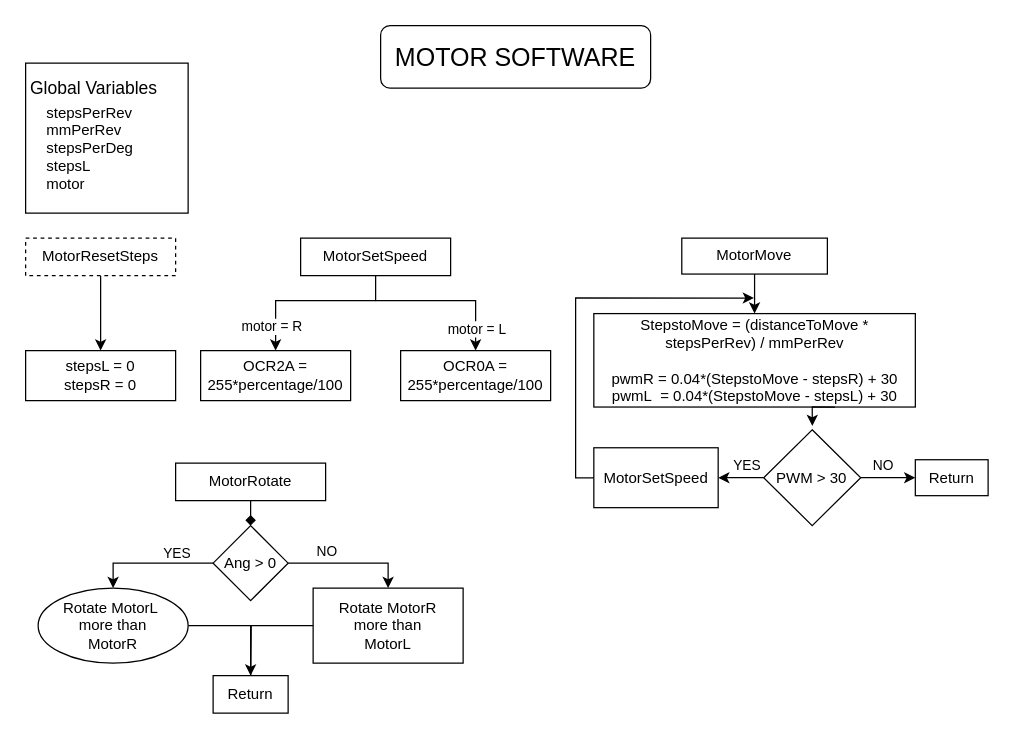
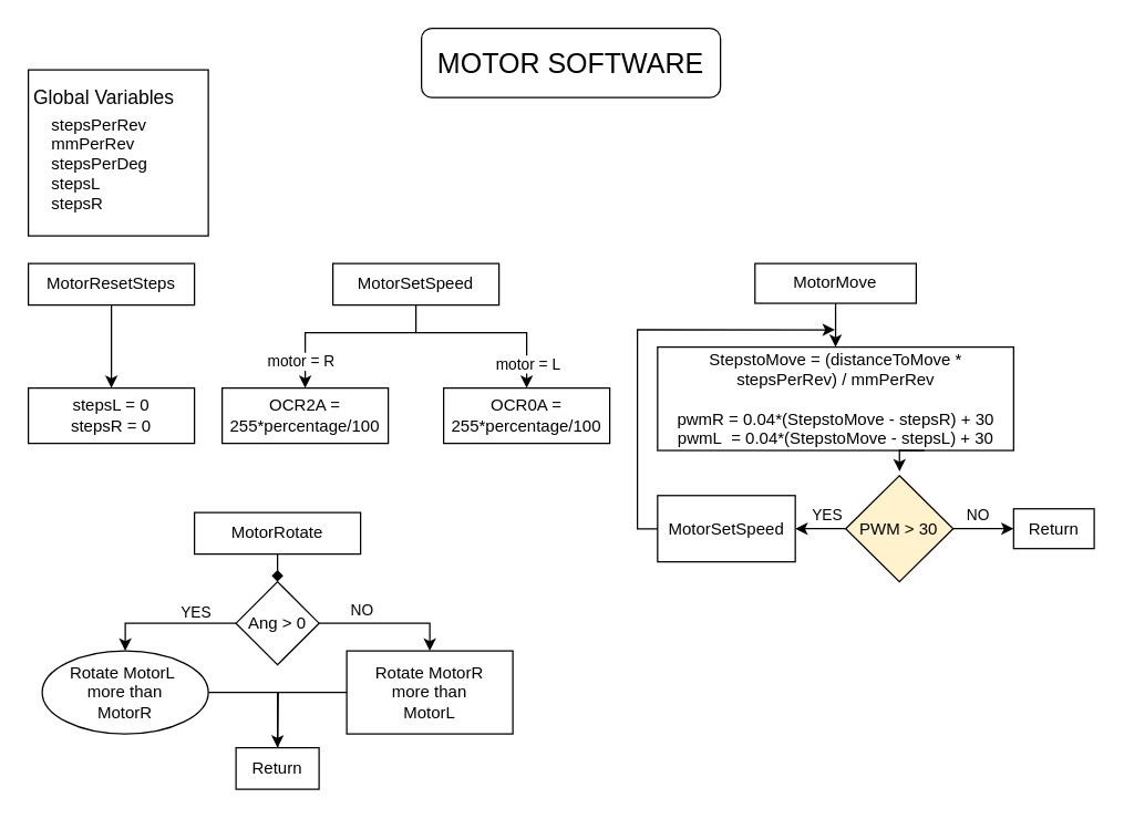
  <mxCell id="0" />
  <mxCell id="1" parent="0" />
  <mxCell id="2" value="" style="group" vertex="1" connectable="0" parent="1"><mxGeometry x="20" y="50" width="130" height="120" as="geometry" /></mxCell>
  <mxCell id="3" value="" style="rounded=0;whiteSpace=wrap;html=1;" vertex="1" parent="2"><mxGeometry width="130" height="120" as="geometry" /></mxCell>
  <mxCell id="4" value="&lt;font style=&quot;font-size: 14px;&quot;&gt;Global Variables&lt;/font&gt;" style="text;html=1;align=left;verticalAlign=middle;whiteSpace=wrap;rounded=0;" vertex="1" parent="2"><mxGeometry x="2.321" width="116.071" height="39.996" as="geometry" /></mxCell>
- <mxCell id="5" value="stepsPerRev&lt;div&gt;mmPerRev&lt;/div&gt;&lt;div&gt;stepsPerDeg&lt;/div&gt;&lt;div&gt;stepsL&lt;/div&gt;&lt;div&gt;motor&lt;/div&gt;" style="text;html=1;align=left;verticalAlign=middle;whiteSpace=wrap;rounded=0;" vertex="1" parent="2"><mxGeometry x="14.929" y="28.333" width="116.071" height="80" as="geometry" /></mxCell>
+ <mxCell id="5" value="stepsPerRev&lt;div&gt;mmPerRev&lt;/div&gt;&lt;div&gt;stepsPerDeg&lt;/div&gt;&lt;div&gt;stepsL&lt;/div&gt;&lt;div&gt;stepsR&lt;/div&gt;" style="text;html=1;align=left;verticalAlign=middle;whiteSpace=wrap;rounded=0;" vertex="1" parent="2"><mxGeometry x="14.929" y="28.333" width="116.071" height="80" as="geometry" /></mxCell>
  <mxCell id="6" value="&lt;font style=&quot;font-size: 20px;&quot;&gt;MOTOR SOFTWARE&lt;/font&gt;" style="whiteSpace=wrap;html=1;rounded=1;" vertex="1" parent="1"><mxGeometry x="304" y="20" width="216" height="50" as="geometry" /></mxCell>
  <mxCell id="7" value="" style="group" vertex="1" connectable="0" parent="1"><mxGeometry x="20" y="190" width="120" height="130" as="geometry" /></mxCell>
  <mxCell id="8" style="edgeStyle=orthogonalEdgeStyle;rounded=0;orthogonalLoop=1;jettySize=auto;html=1;exitX=0.5;exitY=1;exitDx=0;exitDy=0;entryX=0.5;entryY=0;entryDx=0;entryDy=0;" edge="1" parent="7" source="9" target="10"><mxGeometry relative="1" as="geometry" /></mxCell>
- <mxCell id="9" value="MotorResetSteps" style="rounded=0;whiteSpace=wrap;html=1;dashed=1;" vertex="1" parent="7"><mxGeometry width="120" height="30" as="geometry" /></mxCell>
+ <mxCell id="9" value="MotorResetSteps" style="rounded=0;whiteSpace=wrap;html=1;" vertex="1" parent="7"><mxGeometry width="120" height="30" as="geometry" /></mxCell>
  <mxCell id="10" value="stepsL = 0&lt;div&gt;stepsR = 0&lt;/div&gt;" style="rounded=0;whiteSpace=wrap;html=1;" vertex="1" parent="7"><mxGeometry y="90" width="120" height="40" as="geometry" /></mxCell>
  <mxCell id="11" value="" style="group" vertex="1" connectable="0" parent="1"><mxGeometry x="160" y="190" width="280" height="130" as="geometry" /></mxCell>
  <mxCell id="12" style="edgeStyle=orthogonalEdgeStyle;rounded=0;orthogonalLoop=1;jettySize=auto;html=1;exitX=0.5;exitY=1;exitDx=0;exitDy=0;entryX=0.5;entryY=0;entryDx=0;entryDy=0;" edge="1" parent="11" source="14" target="15"><mxGeometry relative="1" as="geometry"><Array as="points"><mxPoint x="140" y="50" /><mxPoint x="60" y="50" /></Array></mxGeometry></mxCell>
  <mxCell id="13" value="motor = R" style="edgeLabel;html=1;align=center;verticalAlign=middle;resizable=0;points=[];" vertex="1" connectable="0" parent="12"><mxGeometry x="-0.286" relative="1" as="geometry"><mxPoint x="-54" y="20" as="offset" /></mxGeometry></mxCell>
  <mxCell id="14" value="MotorSetSpeed" style="rounded=0;whiteSpace=wrap;html=1;" vertex="1" parent="11"><mxGeometry x="80" width="120" height="30" as="geometry" /></mxCell>
  <mxCell id="15" value="OCR2A = 255*percentage/100" style="rounded=0;whiteSpace=wrap;html=1;" vertex="1" parent="11"><mxGeometry y="90" width="120" height="40" as="geometry" /></mxCell>
  <mxCell id="16" value="" style="endArrow=classic;html=1;rounded=0;" edge="1" parent="11"><mxGeometry width="50" height="50" relative="1" as="geometry"><mxPoint x="140" y="50" as="sourcePoint" /><mxPoint x="220" y="90" as="targetPoint" /><Array as="points"><mxPoint x="220" y="50" /></Array></mxGeometry></mxCell>
  <mxCell id="17" value="motor = L" style="edgeLabel;html=1;align=center;verticalAlign=middle;resizable=0;points=[];" vertex="1" connectable="0" parent="16"><mxGeometry x="-0.114" y="-2" relative="1" as="geometry"><mxPoint x="27" y="20" as="offset" /></mxGeometry></mxCell>
  <mxCell id="18" value="OCR0A = 255*percentage/100" style="rounded=0;whiteSpace=wrap;html=1;" vertex="1" parent="11"><mxGeometry x="160" y="90" width="120" height="40" as="geometry" /></mxCell>
  <mxCell id="19" value="" style="group" vertex="1" connectable="0" parent="1"><mxGeometry x="460" y="190" width="330" height="230" as="geometry" /></mxCell>
  <mxCell id="20" value="Return" style="rounded=0;whiteSpace=wrap;html=1;" vertex="1" parent="19"><mxGeometry x="271.765" y="177.292" width="58.235" height="28.75" as="geometry" /></mxCell>
  <mxCell id="21" value="" style="group" vertex="1" connectable="0" parent="19"><mxGeometry width="271.765" height="230" as="geometry" /></mxCell>
  <mxCell id="22" style="edgeStyle=orthogonalEdgeStyle;rounded=0;orthogonalLoop=1;jettySize=auto;html=1;exitX=0.5;exitY=1;exitDx=0;exitDy=0;entryX=0.5;entryY=0;entryDx=0;entryDy=0;" edge="1" parent="21" source="23" target="24"><mxGeometry relative="1" as="geometry" /></mxCell>
  <mxCell id="23" value="MotorMove" style="rounded=0;whiteSpace=wrap;html=1;" vertex="1" parent="21"><mxGeometry x="84.926" width="116.471" height="28.75" as="geometry" /></mxCell>
  <mxCell id="24" value="&lt;div&gt;StepstoMove = (distanceToMove * stepsPerRev) / mmPerRev&lt;/div&gt;&lt;div&gt;&lt;span style=&quot;background-color: transparent; color: light-dark(rgb(0, 0, 0), rgb(255, 255, 255));&quot;&gt;&lt;br&gt;&lt;/span&gt;&lt;/div&gt;&lt;div&gt;&lt;span style=&quot;background-color: transparent; color: light-dark(rgb(0, 0, 0), rgb(255, 255, 255));&quot;&gt;pwmR = 0.04*(StepstoMove - stepsR) + 30&lt;/span&gt;&lt;/div&gt;&lt;div&gt;&lt;span style=&quot;text-align: left; background-color: transparent; color: light-dark(rgb(0, 0, 0), rgb(255, 255, 255));&quot;&gt;pwmL&amp;nbsp; = 0.04*(StepstoMove - stepsL) + 30&lt;/span&gt;&lt;/div&gt;" style="rounded=0;whiteSpace=wrap;html=1;" vertex="1" parent="21"><mxGeometry x="14.559" y="60.375" width="257.206" height="74.75" as="geometry" /></mxCell>
  <mxCell id="25" style="edgeStyle=orthogonalEdgeStyle;rounded=0;orthogonalLoop=1;jettySize=auto;html=1;exitX=0.004;exitY=0.47;exitDx=0;exitDy=0;exitPerimeter=0;" edge="1" parent="21" source="26"><mxGeometry relative="1" as="geometry"><mxPoint x="142.676" y="47.917" as="targetPoint" /><mxPoint x="11.647" y="191.667" as="sourcePoint" /><Array as="points"><mxPoint x="14.559" y="191.667" /><mxPoint y="191.667" /><mxPoint y="47.917" /></Array></mxGeometry></mxCell>
  <mxCell id="26" value="MotorSetSpeed" style="rounded=0;whiteSpace=wrap;html=1;" vertex="1" parent="21"><mxGeometry x="14.559" y="167.708" width="99.485" height="47.917" as="geometry" /></mxCell>
  <mxCell id="27" style="edgeStyle=orthogonalEdgeStyle;rounded=0;orthogonalLoop=1;jettySize=auto;html=1;exitX=0;exitY=0.5;exitDx=0;exitDy=0;entryX=1;entryY=0.5;entryDx=0;entryDy=0;" edge="1" parent="21" source="29" target="26"><mxGeometry relative="1" as="geometry"><mxPoint x="131.029" y="191.733" as="targetPoint" /><Array as="points" /></mxGeometry></mxCell>
  <mxCell id="28" value="YES" style="edgeLabel;html=1;align=center;verticalAlign=middle;resizable=0;points=[];" vertex="1" connectable="0" parent="27"><mxGeometry x="-0.023" y="2" relative="1" as="geometry"><mxPoint x="4" y="-12" as="offset" /></mxGeometry></mxCell>
- <mxCell id="29" value="PWM &amp;gt; 30" style="rhombus;whiteSpace=wrap;html=1;" vertex="1" parent="21"><mxGeometry x="150.441" y="153.333" width="77.647" height="76.667" as="geometry" /></mxCell>
+ <mxCell id="29" value="PWM &amp;gt; 30" style="rhombus;whiteSpace=wrap;html=1;fillColor=#fff2cc;" vertex="1" parent="21"><mxGeometry x="150.441" y="153.333" width="77.647" height="76.667" as="geometry" /></mxCell>
  <mxCell id="30" style="edgeStyle=orthogonalEdgeStyle;rounded=0;orthogonalLoop=1;jettySize=auto;html=1;exitX=0.75;exitY=1;exitDx=0;exitDy=0;entryX=0.501;entryY=-0.04;entryDx=0;entryDy=0;entryPerimeter=0;" edge="1" parent="21" source="24" target="29"><mxGeometry relative="1" as="geometry" /></mxCell>
  <mxCell id="31" value="" style="edgeStyle=orthogonalEdgeStyle;rounded=0;orthogonalLoop=1;jettySize=auto;html=1;exitX=1;exitY=0.5;exitDx=0;exitDy=0;" edge="1" parent="19" source="29" target="20"><mxGeometry relative="1" as="geometry"><mxPoint x="262.059" y="191.758" as="targetPoint" /><mxPoint x="228.088" y="191.667" as="sourcePoint" /></mxGeometry></mxCell>
  <mxCell id="32" value="NO" style="edgeLabel;html=1;align=center;verticalAlign=middle;resizable=0;points=[];" vertex="1" connectable="0" parent="31"><mxGeometry x="-0.588" y="2" relative="1" as="geometry"><mxPoint x="8" y="-8" as="offset" /></mxGeometry></mxCell>
  <mxCell id="33" value="" style="group" vertex="1" connectable="0" parent="1"><mxGeometry x="30" y="370" width="340" height="160" as="geometry" /></mxCell>
  <mxCell id="34" style="edgeStyle=orthogonalEdgeStyle;rounded=0;orthogonalLoop=1;jettySize=auto;html=1;exitX=0.5;exitY=1;exitDx=0;exitDy=0;entryX=0.5;entryY=0;entryDx=0;entryDy=0;endArrow=diamond;" edge="1" parent="33" source="35" target="40"><mxGeometry relative="1" as="geometry" /></mxCell>
  <mxCell id="35" value="MotorRotate" style="rounded=0;whiteSpace=wrap;html=1;" vertex="1" parent="33"><mxGeometry x="110" width="120" height="30" as="geometry" /></mxCell>
  <mxCell id="36" style="edgeStyle=orthogonalEdgeStyle;rounded=0;orthogonalLoop=1;jettySize=auto;html=1;exitX=1;exitY=0.5;exitDx=0;exitDy=0;entryX=0.5;entryY=0;entryDx=0;entryDy=0;" edge="1" parent="33" source="40" target="43"><mxGeometry relative="1" as="geometry" /></mxCell>
  <mxCell id="37" value="NO" style="edgeLabel;html=1;align=center;verticalAlign=middle;resizable=0;points=[];" vertex="1" connectable="0" parent="36"><mxGeometry x="-0.213" y="2" relative="1" as="geometry"><mxPoint x="-9" y="-8" as="offset" /></mxGeometry></mxCell>
  <mxCell id="38" style="edgeStyle=orthogonalEdgeStyle;rounded=0;orthogonalLoop=1;jettySize=auto;html=1;exitX=0;exitY=0.5;exitDx=0;exitDy=0;entryX=0.5;entryY=0;entryDx=0;entryDy=0;" edge="1" parent="33" source="40" target="42"><mxGeometry relative="1" as="geometry" /></mxCell>
  <mxCell id="39" value="YES" style="edgeLabel;html=1;align=center;verticalAlign=middle;resizable=0;points=[];" vertex="1" connectable="0" parent="38"><mxGeometry x="-0.24" y="3" relative="1" as="geometry"><mxPoint x="8" y="-12" as="offset" /></mxGeometry></mxCell>
  <mxCell id="40" value="Ang &amp;gt; 0" style="rhombus;whiteSpace=wrap;html=1;" vertex="1" parent="33"><mxGeometry x="140" y="50" width="60" height="60" as="geometry" /></mxCell>
  <mxCell id="41" style="edgeStyle=orthogonalEdgeStyle;rounded=0;orthogonalLoop=1;jettySize=auto;html=1;exitX=1;exitY=0.5;exitDx=0;exitDy=0;" edge="1" parent="33" source="42"><mxGeometry relative="1" as="geometry"><mxPoint x="170" y="180" as="targetPoint" /></mxGeometry></mxCell>
  <mxCell id="42" value="Rotate MotorL&amp;nbsp;&lt;div&gt;more than&lt;/div&gt;&lt;div&gt;MotorR&lt;/div&gt;" style="ellipse;whiteSpace=wrap;html=1;" vertex="1" parent="33"><mxGeometry y="100" width="120" height="60" as="geometry" /></mxCell>
  <mxCell id="43" value="Rotate MotorR&lt;div&gt;more than&lt;/div&gt;&lt;div&gt;MotorL&lt;/div&gt;" style="rounded=0;whiteSpace=wrap;html=1;" vertex="1" parent="33"><mxGeometry x="220" y="100" width="120" height="60" as="geometry" /></mxCell>
  <mxCell id="44" value="Return" style="rounded=0;whiteSpace=wrap;html=1;" vertex="1" parent="1"><mxGeometry x="170" y="540" width="60" height="30" as="geometry" /></mxCell>
  <mxCell id="45" style="edgeStyle=orthogonalEdgeStyle;rounded=0;orthogonalLoop=1;jettySize=auto;html=1;exitX=0;exitY=0.5;exitDx=0;exitDy=0;entryX=0.5;entryY=0;entryDx=0;entryDy=0;" edge="1" parent="1" source="43" target="44"><mxGeometry relative="1" as="geometry" /></mxCell>
